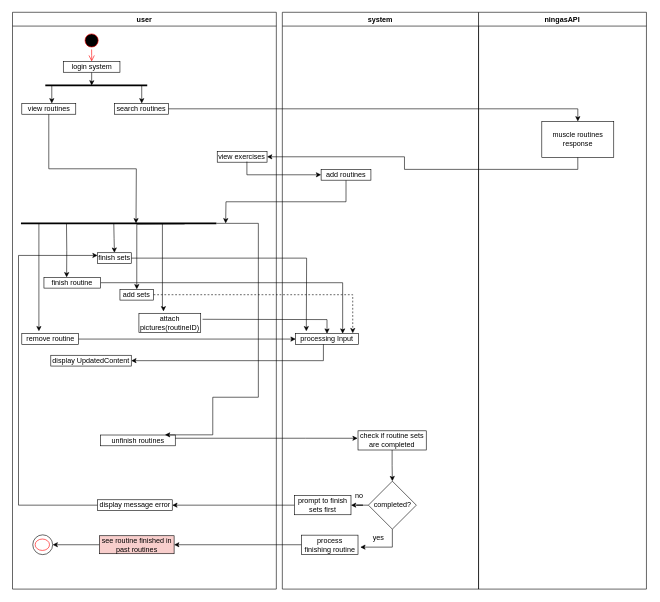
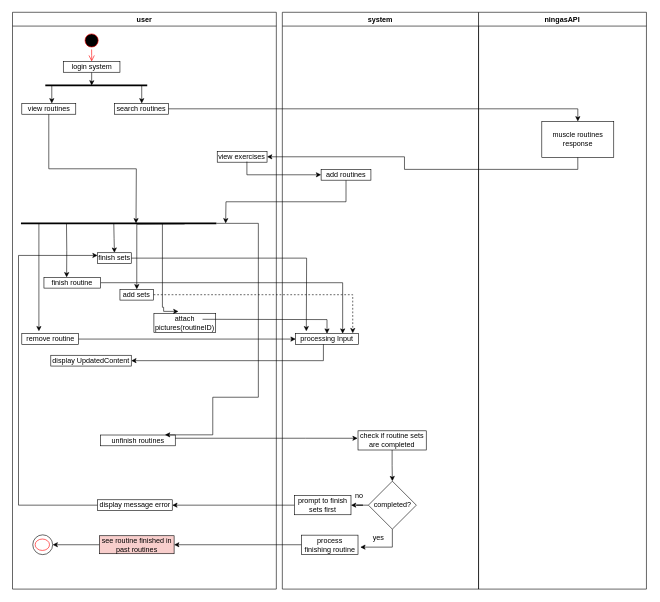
  <mxCell id="0" />
  <mxCell id="1" parent="0" />
  <mxCell id="2" value="user" style="swimlane;whiteSpace=wrap" parent="1" vertex="1"><mxGeometry x="20" y="20" width="440" height="962" as="geometry" /></mxCell>
  <mxCell id="3" value="" style="ellipse;shape=startState;fillColor=#000000;strokeColor=#ff0000;" parent="2" vertex="1"><mxGeometry x="116.93" y="32" width="30" height="30" as="geometry" /></mxCell>
  <mxCell id="4" value="" style="edgeStyle=elbowEdgeStyle;elbow=horizontal;verticalAlign=bottom;endArrow=open;endSize=8;strokeColor=#FF0000;endFill=1;rounded=0" parent="2" source="3" target="6" edge="1"><mxGeometry x="100" y="40" as="geometry"><mxPoint x="296.93" y="230" as="targetPoint" /><mxPoint x="296.68" y="190" as="sourcePoint" /></mxGeometry></mxCell>
  <mxCell id="5" style="edgeStyle=orthogonalEdgeStyle;rounded=0;orthogonalLoop=1;jettySize=auto;html=1;" parent="2" source="6" edge="1"><mxGeometry relative="1" as="geometry"><mxPoint x="131.93" y="122" as="targetPoint" /></mxGeometry></mxCell>
  <mxCell id="6" value="login system" style="rounded=0;whiteSpace=wrap;html=1;" parent="2" vertex="1"><mxGeometry x="84.68" y="82" width="94.5" height="18" as="geometry" /></mxCell>
  <mxCell id="7" value="" style="endArrow=none;html=1;rounded=0;strokeWidth=3;" parent="2" edge="1"><mxGeometry width="50" height="50" relative="1" as="geometry"><mxPoint x="54.68" y="122" as="sourcePoint" /><mxPoint x="224.68" y="122" as="targetPoint" /></mxGeometry></mxCell>
  <mxCell id="8" value="" style="endArrow=classic;html=1;rounded=0;" parent="2" edge="1"><mxGeometry width="50" height="50" relative="1" as="geometry"><mxPoint x="215.5" y="122" as="sourcePoint" /><mxPoint x="215.5" y="152" as="targetPoint" /></mxGeometry></mxCell>
  <mxCell id="9" value="" style="endArrow=classic;html=1;rounded=0;" parent="2" edge="1"><mxGeometry width="50" height="50" relative="1" as="geometry"><mxPoint x="65.5" y="122" as="sourcePoint" /><mxPoint x="65.5" y="152" as="targetPoint" /></mxGeometry></mxCell>
  <mxCell id="10" value="search routines" style="rounded=0;whiteSpace=wrap;html=1;" parent="2" vertex="1"><mxGeometry x="170" y="152" width="90" height="18" as="geometry" /></mxCell>
  <mxCell id="11" value="view routines" style="rounded=0;whiteSpace=wrap;html=1;" parent="2" vertex="1"><mxGeometry x="15.5" y="152" width="90" height="18" as="geometry" /></mxCell>
  <mxCell id="12" value="" style="endArrow=none;html=1;rounded=0;strokeWidth=3;" parent="2" edge="1"><mxGeometry width="50" height="50" relative="1" as="geometry"><mxPoint x="14.07" y="352" as="sourcePoint" /><mxPoint x="340" y="352" as="targetPoint" /></mxGeometry></mxCell>
  <mxCell id="13" value="add sets" style="rounded=0;whiteSpace=wrap;html=1;" parent="2" vertex="1"><mxGeometry x="179.18" y="462" width="56.14" height="18" as="geometry" /></mxCell>
- <mxCell id="14" value="attach pictures(routineID)" style="rounded=0;whiteSpace=wrap;html=1;" parent="2" vertex="1"><mxGeometry x="210.82" y="502" width="103.07" height="32" as="geometry" /></mxCell>
+ <mxCell id="14" value="attach pictures(routineID)" style="rounded=0;whiteSpace=wrap;html=1;" parent="2" vertex="1"><mxGeometry x="235.82" y="502" width="103.07" height="32" as="geometry" /></mxCell>
  <mxCell id="15" value="unfinish routines" style="rounded=0;whiteSpace=wrap;html=1;" parent="2" vertex="1"><mxGeometry x="146.93" y="705" width="124.5" height="18" as="geometry" /></mxCell>
  <mxCell id="16" value="display UpdatedContent" style="rounded=0;whiteSpace=wrap;html=1;" parent="2" vertex="1"><mxGeometry x="63.86" y="572" width="134.18" height="18" as="geometry" /></mxCell>
  <mxCell id="17" style="edgeStyle=orthogonalEdgeStyle;rounded=0;orthogonalLoop=1;jettySize=auto;html=1;entryX=0.397;entryY=-0.099;entryDx=0;entryDy=0;entryPerimeter=0;" parent="2" target="14" edge="1"><mxGeometry relative="1" as="geometry"><mxPoint x="251" y="432" as="targetPoint" /><mxPoint x="250" y="352" as="sourcePoint" /><Array as="points"><mxPoint x="250" y="492" /><mxPoint x="252" y="492" /></Array></mxGeometry></mxCell>
  <mxCell id="18" style="edgeStyle=orthogonalEdgeStyle;rounded=0;orthogonalLoop=1;jettySize=auto;html=1;" parent="2" source="19" edge="1"><mxGeometry relative="1" as="geometry"><mxPoint x="490" y="532" as="targetPoint" /></mxGeometry></mxCell>
  <mxCell id="19" value="finish sets" style="rounded=0;whiteSpace=wrap;html=1;" parent="2" vertex="1"><mxGeometry x="141.9" y="401" width="56.14" height="18" as="geometry" /></mxCell>
  <mxCell id="20" style="edgeStyle=orthogonalEdgeStyle;rounded=0;orthogonalLoop=1;jettySize=auto;html=1;entryX=0.5;entryY=0;entryDx=0;entryDy=0;" parent="2" target="19" edge="1"><mxGeometry relative="1" as="geometry"><mxPoint x="97.9" y="361" as="targetPoint" /><mxPoint x="168.9" y="352" as="sourcePoint" /></mxGeometry></mxCell>
  <mxCell id="21" value="remove routine" style="rounded=0;whiteSpace=wrap;html=1;" parent="2" vertex="1"><mxGeometry x="15.5" y="536" width="94.5" height="18" as="geometry" /></mxCell>
  <mxCell id="22" value="processing Input" style="rounded=0;whiteSpace=wrap;html=1;" parent="2" vertex="1"><mxGeometry x="472.25" y="536" width="104.5" height="18" as="geometry" /></mxCell>
  <mxCell id="23" style="edgeStyle=orthogonalEdgeStyle;rounded=0;orthogonalLoop=1;jettySize=auto;html=1;entryX=0.911;entryY=-0.042;entryDx=0;entryDy=0;entryPerimeter=0;dashed=1;" parent="2" source="13" target="22" edge="1"><mxGeometry relative="1" as="geometry" /></mxCell>
  <mxCell id="24" style="edgeStyle=orthogonalEdgeStyle;rounded=0;orthogonalLoop=1;jettySize=auto;html=1;entryX=0.5;entryY=0;entryDx=0;entryDy=0;" parent="2" target="22" edge="1"><mxGeometry relative="1" as="geometry"><mxPoint x="316.96" y="512.0" as="sourcePoint" /></mxGeometry></mxCell>
  <mxCell id="25" style="edgeStyle=orthogonalEdgeStyle;rounded=0;orthogonalLoop=1;jettySize=auto;html=1;entryX=0;entryY=0.5;entryDx=0;entryDy=0;" parent="2" source="21" target="22" edge="1"><mxGeometry relative="1" as="geometry" /></mxCell>
  <mxCell id="26" style="edgeStyle=orthogonalEdgeStyle;rounded=0;orthogonalLoop=1;jettySize=auto;html=1;entryX=1;entryY=0.5;entryDx=0;entryDy=0;exitX=0.443;exitY=0.977;exitDx=0;exitDy=0;exitPerimeter=0;" parent="2" source="22" target="16" edge="1"><mxGeometry relative="1" as="geometry" /></mxCell>
  <mxCell id="27" style="edgeStyle=orthogonalEdgeStyle;rounded=0;orthogonalLoop=1;jettySize=auto;html=1;" parent="2" edge="1"><mxGeometry relative="1" as="geometry"><mxPoint x="44" y="532" as="targetPoint" /><mxPoint x="44" y="352" as="sourcePoint" /></mxGeometry></mxCell>
  <mxCell id="28" style="edgeStyle=orthogonalEdgeStyle;rounded=0;orthogonalLoop=1;jettySize=auto;html=1;entryX=0.75;entryY=0;entryDx=0;entryDy=0;" parent="2" source="29" target="22" edge="1"><mxGeometry relative="1" as="geometry" /></mxCell>
  <mxCell id="29" value="finish routine" style="rounded=0;whiteSpace=wrap;html=1;" parent="2" vertex="1"><mxGeometry x="52.43" y="442" width="94.5" height="18" as="geometry" /></mxCell>
  <mxCell id="30" style="edgeStyle=orthogonalEdgeStyle;rounded=0;orthogonalLoop=1;jettySize=auto;html=1;entryX=0.5;entryY=0;entryDx=0;entryDy=0;" parent="2" edge="1"><mxGeometry relative="1" as="geometry"><mxPoint x="90.27" y="442" as="targetPoint" /><mxPoint x="90" y="352" as="sourcePoint" /></mxGeometry></mxCell>
  <mxCell id="31" style="edgeStyle=orthogonalEdgeStyle;rounded=0;orthogonalLoop=1;jettySize=auto;html=1;entryX=0;entryY=0.25;entryDx=0;entryDy=0;" edge="1" parent="2" source="32" target="19"><mxGeometry relative="1" as="geometry"><mxPoint x="81" y="842" as="targetPoint" /><Array as="points"><mxPoint x="10" y="822" /><mxPoint x="10" y="406" /></Array></mxGeometry></mxCell>
  <mxCell id="32" value="display message error" style="rounded=0;whiteSpace=wrap;html=1;" parent="2" vertex="1"><mxGeometry x="141.9" y="813" width="124.5" height="18" as="geometry" /></mxCell>
  <mxCell id="33" style="edgeStyle=orthogonalEdgeStyle;rounded=0;orthogonalLoop=1;jettySize=auto;html=1;entryX=1;entryY=0.5;entryDx=0;entryDy=0;" edge="1" parent="2" source="34" target="36"><mxGeometry relative="1" as="geometry" /></mxCell>
  <mxCell id="34" value="see routine finished in past routines" style="rounded=0;whiteSpace=wrap;html=1;fillColor=#f8cecc;" parent="2" vertex="1"><mxGeometry x="145" y="873" width="124.5" height="30" as="geometry" /></mxCell>
  <mxCell id="35" value="" style="group" vertex="1" connectable="0" parent="2"><mxGeometry x="33.79" y="871.5" width="33.14" height="33" as="geometry" /></mxCell>
  <mxCell id="36" value="" style="ellipse;whiteSpace=wrap;html=1;" vertex="1" parent="35"><mxGeometry width="33.14" height="33" as="geometry" /></mxCell>
  <mxCell id="37" value="" style="ellipse;shape=startState;fillColor=#FFFFFF;strokeColor=#ff0000;fontColor=#FFEBEB;" vertex="1" parent="35"><mxGeometry y="3" width="31.93" height="27" as="geometry" /></mxCell>
  <mxCell id="38" value="system" style="swimlane;whiteSpace=wrap" parent="1" vertex="1"><mxGeometry x="470" y="20" width="327.25" height="962" as="geometry" /></mxCell>
  <mxCell id="39" value="view exercises" style="rounded=0;whiteSpace=wrap;html=1;" parent="38" vertex="1"><mxGeometry x="-108.57" y="232" width="83.07" height="18" as="geometry" /></mxCell>
  <mxCell id="40" style="edgeStyle=orthogonalEdgeStyle;rounded=0;orthogonalLoop=1;jettySize=auto;html=1;exitX=0.5;exitY=1;exitDx=0;exitDy=0;" parent="38" source="41" edge="1"><mxGeometry relative="1" as="geometry"><mxPoint x="-94.5" y="352" as="targetPoint" /></mxGeometry></mxCell>
  <mxCell id="41" value="add routines" style="rounded=0;whiteSpace=wrap;html=1;" parent="38" vertex="1"><mxGeometry x="64.68" y="262" width="83.07" height="18" as="geometry" /></mxCell>
  <mxCell id="42" style="edgeStyle=orthogonalEdgeStyle;rounded=0;orthogonalLoop=1;jettySize=auto;html=1;entryX=0;entryY=0.5;entryDx=0;entryDy=0;exitX=0.596;exitY=0.944;exitDx=0;exitDy=0;exitPerimeter=0;" parent="38" source="39" target="41" edge="1"><mxGeometry relative="1" as="geometry" /></mxCell>
  <mxCell id="43" style="edgeStyle=orthogonalEdgeStyle;rounded=0;orthogonalLoop=1;jettySize=auto;html=1;entryX=0.5;entryY=0;entryDx=0;entryDy=0;" parent="38" source="44" target="47" edge="1"><mxGeometry relative="1" as="geometry" /></mxCell>
  <mxCell id="44" value="check if routine sets are completed" style="rounded=0;whiteSpace=wrap;html=1;" parent="38" vertex="1"><mxGeometry x="126.21" y="698" width="113.79" height="32" as="geometry" /></mxCell>
  <mxCell id="45" style="edgeStyle=orthogonalEdgeStyle;rounded=0;orthogonalLoop=1;jettySize=auto;html=1;" parent="38" source="47" edge="1"><mxGeometry relative="1" as="geometry"><mxPoint x="130" y="892" as="targetPoint" /><Array as="points"><mxPoint x="184" y="892" /></Array></mxGeometry></mxCell>
  <mxCell id="46" style="edgeStyle=orthogonalEdgeStyle;rounded=0;orthogonalLoop=1;jettySize=auto;html=1;entryX=1;entryY=0.5;entryDx=0;entryDy=0;" parent="38" source="47" target="50" edge="1"><mxGeometry relative="1" as="geometry" /></mxCell>
  <mxCell id="47" value="completed?" style="rhombus;whiteSpace=wrap;html=1;" parent="38" vertex="1"><mxGeometry x="143.5" y="782" width="80" height="80" as="geometry" /></mxCell>
  <mxCell id="48" value="process&lt;br&gt;finishing routine" style="rounded=0;whiteSpace=wrap;html=1;" parent="38" vertex="1"><mxGeometry x="31.71" y="872" width="94.5" height="32" as="geometry" /></mxCell>
  <mxCell id="49" value="yes" style="text;html=1;align=center;verticalAlign=middle;resizable=0;points=[];autosize=1;strokeColor=none;fillColor=none;" parent="38" vertex="1"><mxGeometry x="140" y="862" width="40" height="30" as="geometry" /></mxCell>
  <mxCell id="50" value="prompt to finish sets first" style="rounded=0;whiteSpace=wrap;html=1;" parent="38" vertex="1"><mxGeometry x="20" y="806" width="94.5" height="32" as="geometry" /></mxCell>
  <mxCell id="51" value="no" style="text;html=1;align=center;verticalAlign=middle;resizable=0;points=[];autosize=1;strokeColor=none;fillColor=none;" parent="38" vertex="1"><mxGeometry x="107.75" y="792" width="40" height="30" as="geometry" /></mxCell>
  <mxCell id="52" value="ningasAPI" style="swimlane;whiteSpace=wrap" parent="1" vertex="1"><mxGeometry x="797.25" y="20" width="280" height="962" as="geometry" /></mxCell>
  <mxCell id="53" value="muscle routines response" style="rounded=0;whiteSpace=wrap;html=1;" parent="52" vertex="1"><mxGeometry x="105.5" y="182" width="120" height="60" as="geometry" /></mxCell>
  <mxCell id="54" style="edgeStyle=orthogonalEdgeStyle;rounded=0;orthogonalLoop=1;jettySize=auto;html=1;" parent="1" source="10" target="53" edge="1"><mxGeometry relative="1" as="geometry" /></mxCell>
  <mxCell id="55" style="edgeStyle=orthogonalEdgeStyle;rounded=0;orthogonalLoop=1;jettySize=auto;html=1;exitX=0.5;exitY=1;exitDx=0;exitDy=0;" parent="1" source="11" edge="1"><mxGeometry relative="1" as="geometry"><mxPoint x="226" y="372" as="targetPoint" /></mxGeometry></mxCell>
  <mxCell id="56" style="edgeStyle=orthogonalEdgeStyle;rounded=0;orthogonalLoop=1;jettySize=auto;html=1;entryX=1;entryY=0.5;entryDx=0;entryDy=0;exitX=0.5;exitY=1;exitDx=0;exitDy=0;" parent="1" source="53" target="39" edge="1"><mxGeometry relative="1" as="geometry" /></mxCell>
  <mxCell id="57" style="edgeStyle=orthogonalEdgeStyle;rounded=0;orthogonalLoop=1;jettySize=auto;html=1;entryX=0.5;entryY=0;entryDx=0;entryDy=0;" parent="1" target="13" edge="1"><mxGeometry relative="1" as="geometry"><mxPoint x="236" y="382" as="targetPoint" /><mxPoint x="307" y="373" as="sourcePoint" /></mxGeometry></mxCell>
  <mxCell id="58" style="edgeStyle=orthogonalEdgeStyle;rounded=0;orthogonalLoop=1;jettySize=auto;html=1;entryX=0.862;entryY=-0.015;entryDx=0;entryDy=0;entryPerimeter=0;" parent="1" target="15" edge="1"><mxGeometry relative="1" as="geometry"><mxPoint x="420" y="672" as="targetPoint" /><mxPoint x="360" y="372" as="sourcePoint" /><Array as="points"><mxPoint x="430" y="372" /><mxPoint x="430" y="662" /><mxPoint x="354" y="662" /></Array></mxGeometry></mxCell>
  <mxCell id="59" style="edgeStyle=orthogonalEdgeStyle;rounded=0;orthogonalLoop=1;jettySize=auto;html=1;entryX=-0.005;entryY=0.389;entryDx=0;entryDy=0;entryPerimeter=0;" parent="1" source="15" target="44" edge="1"><mxGeometry relative="1" as="geometry"><mxPoint x="580" y="741" as="targetPoint" /><Array as="points"><mxPoint x="509" y="730" /></Array></mxGeometry></mxCell>
  <mxCell id="60" style="edgeStyle=orthogonalEdgeStyle;rounded=0;orthogonalLoop=1;jettySize=auto;html=1;" parent="1" source="50" target="32" edge="1"><mxGeometry relative="1" as="geometry" /></mxCell>
  <mxCell id="61" style="edgeStyle=orthogonalEdgeStyle;rounded=0;orthogonalLoop=1;jettySize=auto;html=1;entryX=1;entryY=0.5;entryDx=0;entryDy=0;" parent="1" source="48" target="34" edge="1"><mxGeometry relative="1" as="geometry" /></mxCell>
